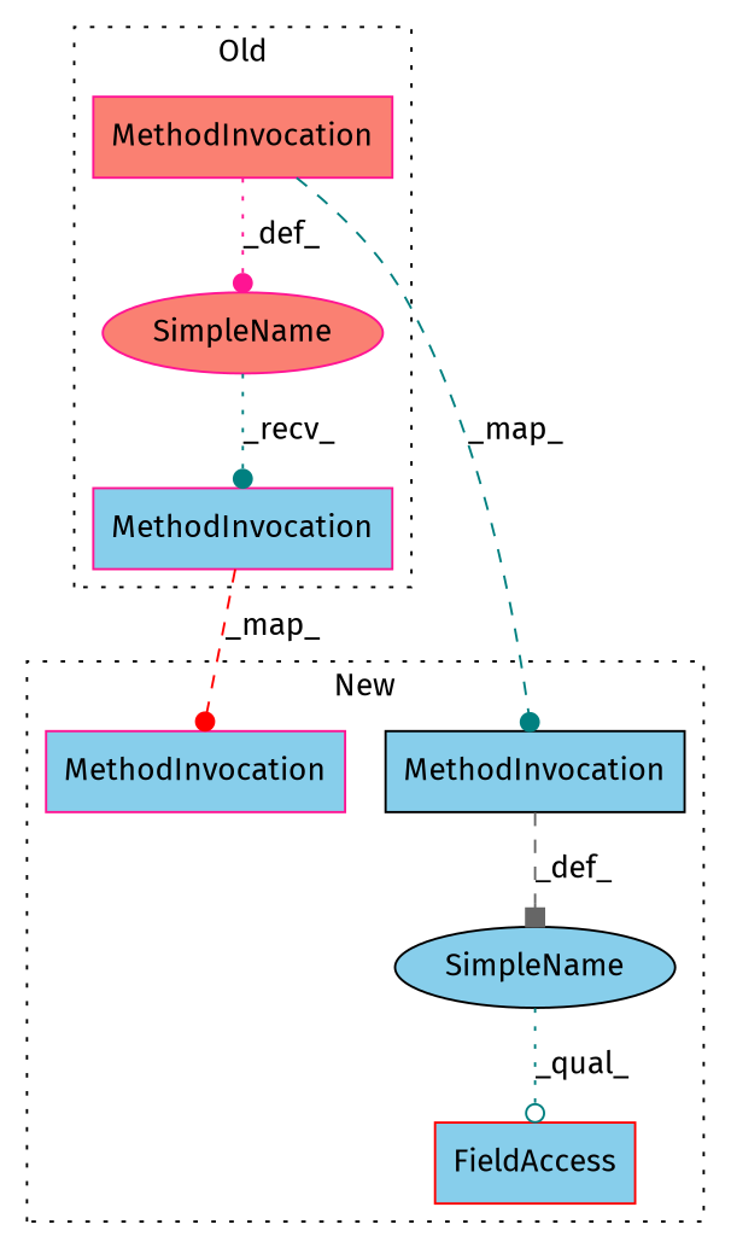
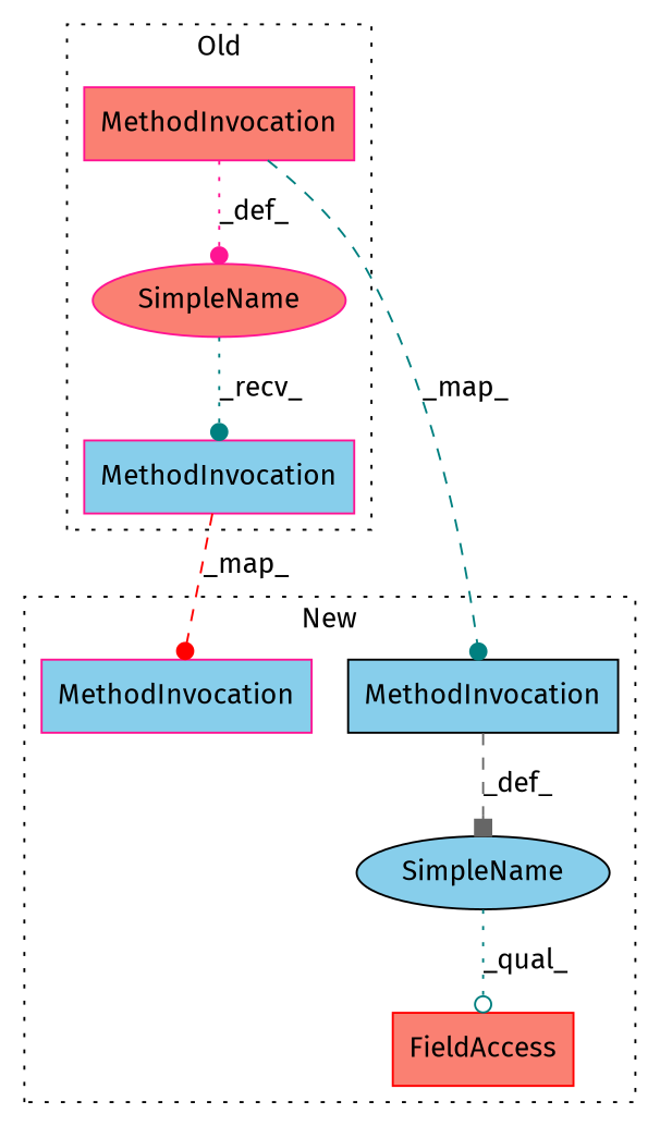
  digraph {
    fontname="Fira Sans"
    node [a=32 shape=box style=filled fillcolor=skyblue color=deeppink fontname="Fira Sans"]
    edge [color=teal style=dotted arrowhead=dot fontname="Fira Sans"]
    n1 [l=11 label=MethodInvocation s=10244 fillcolor=salmon]
    n2 [l="10,1" label=MethodInvocation s="10256,10303"]
    n3 [a=42 label=SimpleName shape=ellipse fillcolor=salmon]
-   n4 [a=22 l=35 label=FieldAccess s=9972 color=red]
+   n4 [a=22 l=35 label=FieldAccess s=9972 fillcolor=salmon color=red]
    n5 [l="4,1" label=MethodInvocation s="10013,10054"]
    n6 [l=11 label=MethodInvocation s=9986 color=black]
    n7 [a=42 label=SimpleName shape=ellipse color=black]
    subgraph cluster_1 {
      label=Old
      style=dotted
      n1
      n2
      n3
    }
    subgraph cluster_2 {
      label=New
      style=dotted
      n4
      n5
      n6
      n7
    }
    n1 -> n3 [label=_def_ color=deeppink]
    n1 -> n6 [label=_map_ style=dashed]
    n2 -> n5 [label=_map_ color=red style=dashed]
    n3 -> n2 [label=_recv_]
    n6 -> n7 [label=_def_ color=gray40 style=dashed arrowhead=box]
    n7 -> n4 [label=_qual_ arrowhead=odot]
  }
